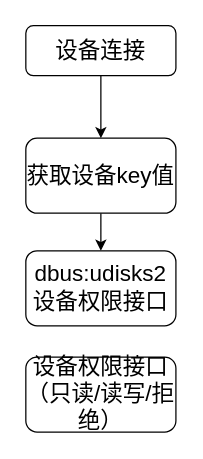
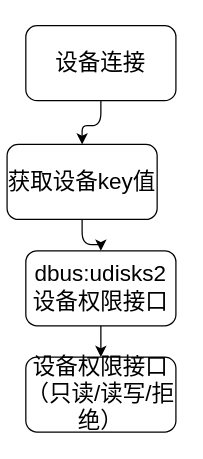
  <mxCell id="0" />
  <mxCell id="1" parent="0" />
  <mxCell id="2" value="" style="edgeStyle=orthogonalEdgeStyle;curved=0;rounded=1;sketch=0;orthogonalLoop=1;jettySize=auto;html=1;" edge="1" parent="1" source="3" target="5"><mxGeometry relative="1" as="geometry" /></mxCell>
- <mxCell id="3" value="&lt;font style=&quot;font-size: 18px&quot;&gt;设备连接&lt;/font&gt;" style="rounded=1;whiteSpace=wrap;html=1;sketch=0;" vertex="1" parent="1"><mxGeometry x="20" y="20" width="120" height="40" as="geometry" /></mxCell>
+ <mxCell id="3" value="&lt;font style=&quot;font-size: 18px&quot;&gt;设备连接&lt;/font&gt;" style="rounded=1;whiteSpace=wrap;html=1;sketch=0;" vertex="1" parent="1"><mxGeometry x="20" y="20" width="120" height="60" as="geometry" /></mxCell>
  <mxCell id="4" value="" style="edgeStyle=orthogonalEdgeStyle;curved=0;rounded=1;sketch=0;orthogonalLoop=1;jettySize=auto;html=1;" edge="1" parent="1" source="5" target="7"><mxGeometry relative="1" as="geometry" /></mxCell>
- <mxCell id="5" value="&lt;span style=&quot;font-size: 18px&quot;&gt;获取设备key值&lt;/span&gt;" style="rounded=1;whiteSpace=wrap;html=1;sketch=0;" vertex="1" parent="1"><mxGeometry x="20" y="110" width="120" height="60" as="geometry" /></mxCell>
+ <mxCell id="5" value="&lt;span style=&quot;font-size: 18px&quot;&gt;获取设备key值&lt;/span&gt;" style="rounded=1;whiteSpace=wrap;html=1;sketch=0;" vertex="1" parent="1"><mxGeometry x="5" y="115" width="120" height="60" as="geometry" /></mxCell>
+ <mxCell id="6" value="" style="edgeStyle=orthogonalEdgeStyle;curved=0;rounded=1;sketch=0;orthogonalLoop=1;jettySize=auto;html=1;" edge="1" parent="1" source="7" target="8"><mxGeometry relative="1" as="geometry" /></mxCell>
  <mxCell id="7" value="&lt;font style=&quot;font-size: 18px&quot;&gt;dbus:udisks2设备权限接口&lt;/font&gt;" style="rounded=1;whiteSpace=wrap;html=1;sketch=0;" vertex="1" parent="1"><mxGeometry x="20" y="200" width="120" height="60" as="geometry" /></mxCell>
  <mxCell id="8" value="&lt;font style=&quot;font-size: 18px&quot;&gt;设备权限接口（只读/读写/拒绝）&lt;/font&gt;" style="rounded=1;whiteSpace=wrap;html=1;sketch=0;" vertex="1" parent="1"><mxGeometry x="20" y="285" width="120" height="60" as="geometry" /></mxCell>
